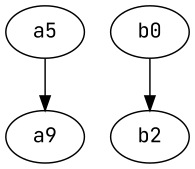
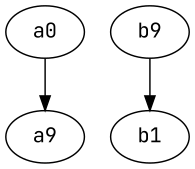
  digraph {
    fontname="JetBrains Mono"
    node [fontname="JetBrains Mono"]
    edge [fontname="JetBrains Mono"]
-   a0 [label=a5]
+   a0
    n2 [label=a9]
-   b0
-   b1 [label=b2]
+   b0 [label=b9]
+   b1
    subgraph sub_1 {
      color=blue
      a0
      n2
    }
    subgraph sub_2 {
      color=blue
      b0
      b1
    }
    a0 -> n2
    b0 -> b1
  }
